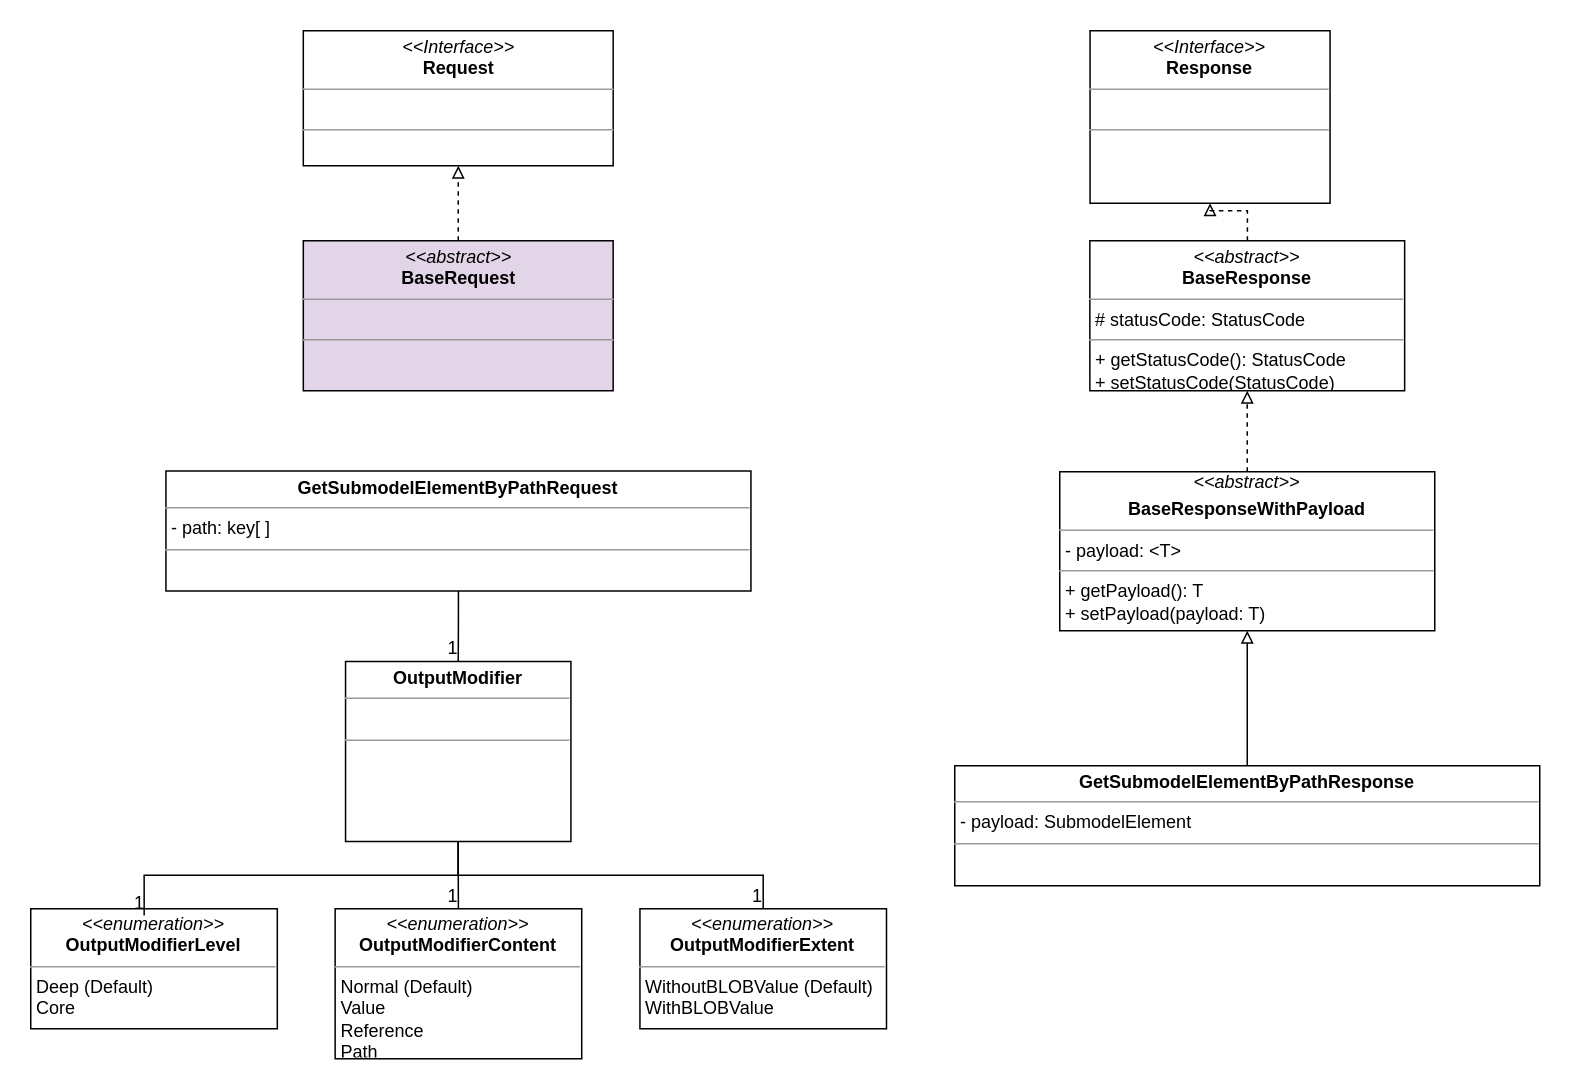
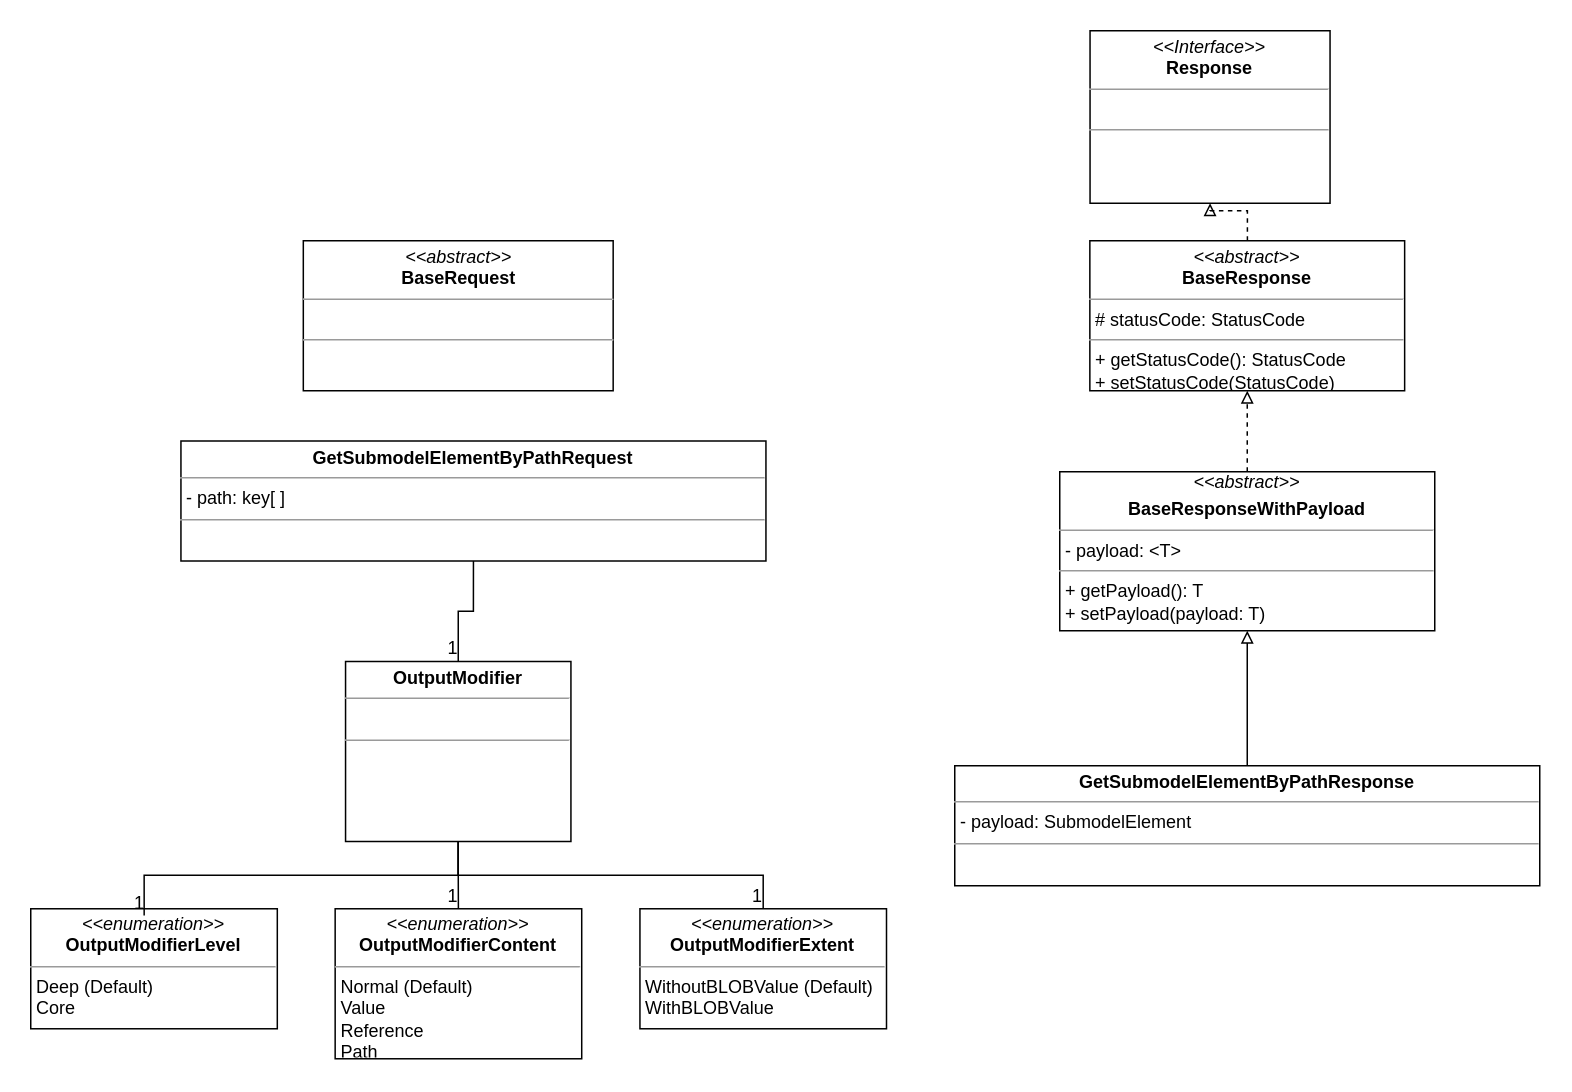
  <mxCell id="0" />
  <mxCell id="1" parent="0" />
- <mxCell id="2" value="&lt;p style=&quot;margin: 0px ; margin-top: 4px ; text-align: center&quot;&gt;&lt;i&gt;&amp;lt;&amp;lt;Interface&amp;gt;&amp;gt;&lt;/i&gt;&lt;br&gt;&lt;b&gt;Request&lt;/b&gt;&lt;/p&gt;&lt;hr size=&quot;1&quot;&gt;&lt;p style=&quot;margin: 0px ; margin-left: 4px&quot;&gt;&lt;br&gt;&lt;/p&gt;&lt;hr size=&quot;1&quot;&gt;&lt;p style=&quot;margin: 0px ; margin-left: 4px&quot;&gt;&lt;br&gt;&lt;/p&gt;" style="verticalAlign=top;align=left;overflow=fill;fontSize=12;fontFamily=Helvetica;html=1;" parent="1" vertex="1"><mxGeometry x="201.71" y="20" width="206.57" height="90" as="geometry" /></mxCell>
  <mxCell id="3" style="edgeStyle=orthogonalEdgeStyle;rounded=0;orthogonalLoop=1;jettySize=auto;html=1;exitX=0.5;exitY=1;exitDx=0;exitDy=0;" parent="1" edge="1"><mxGeometry relative="1" as="geometry"><mxPoint x="104.835" y="685.4" as="sourcePoint" /><mxPoint x="104.835" y="685.4" as="targetPoint" /></mxGeometry></mxCell>
  <mxCell id="4" style="edgeStyle=orthogonalEdgeStyle;rounded=0;orthogonalLoop=1;jettySize=auto;html=1;entryX=0.5;entryY=1;entryDx=0;entryDy=0;endArrow=block;endFill=0;exitX=0.5;exitY=0;exitDx=0;exitDy=0;" parent="1" source="20" target="26" edge="1"><mxGeometry relative="1" as="geometry"><mxPoint x="771" y="260" as="targetPoint" /><mxPoint x="771" y="314" as="sourcePoint" /></mxGeometry></mxCell>
- <mxCell id="5" style="edgeStyle=orthogonalEdgeStyle;rounded=0;orthogonalLoop=1;jettySize=auto;html=1;entryX=0.5;entryY=1;entryDx=0;entryDy=0;endArrow=block;endFill=0;dashed=1;" parent="1" source="6" target="2" edge="1"><mxGeometry relative="1" as="geometry" /></mxCell>
- <mxCell id="6" value="&lt;p style=&quot;margin: 0px ; margin-top: 4px ; text-align: center&quot;&gt;&lt;i&gt;&amp;lt;&amp;lt;abstract&amp;gt;&amp;gt;&lt;/i&gt;&lt;br&gt;&lt;b&gt;BaseRequest&lt;/b&gt;&lt;/p&gt;&lt;hr size=&quot;1&quot;&gt;&lt;p style=&quot;margin: 0px ; margin-left: 4px&quot;&gt;&lt;br&gt;&lt;/p&gt;&lt;hr size=&quot;1&quot;&gt;&lt;p style=&quot;margin: 0px ; margin-left: 4px&quot;&gt;&lt;br&gt;&lt;/p&gt;" style="verticalAlign=top;align=left;overflow=fill;fontSize=12;fontFamily=Helvetica;html=1;fillColor=#e1d5e7;" parent="1" vertex="1"><mxGeometry x="201.71" y="160" width="206.57" height="100" as="geometry" /></mxCell>
+ <mxCell id="6" value="&lt;p style=&quot;margin: 0px ; margin-top: 4px ; text-align: center&quot;&gt;&lt;i&gt;&amp;lt;&amp;lt;abstract&amp;gt;&amp;gt;&lt;/i&gt;&lt;br&gt;&lt;b&gt;BaseRequest&lt;/b&gt;&lt;/p&gt;&lt;hr size=&quot;1&quot;&gt;&lt;p style=&quot;margin: 0px ; margin-left: 4px&quot;&gt;&lt;br&gt;&lt;/p&gt;&lt;hr size=&quot;1&quot;&gt;&lt;p style=&quot;margin: 0px ; margin-left: 4px&quot;&gt;&lt;br&gt;&lt;/p&gt;" style="verticalAlign=top;align=left;overflow=fill;fontSize=12;fontFamily=Helvetica;html=1;" parent="1" vertex="1"><mxGeometry x="201.71" y="160" width="206.57" height="100" as="geometry" /></mxCell>
  <mxCell id="7" value="&lt;p style=&quot;margin: 0px ; margin-top: 4px ; text-align: center&quot;&gt;&lt;b&gt;OutputModifier&lt;/b&gt;&lt;br&gt;&lt;/p&gt;&lt;hr size=&quot;1&quot;&gt;&lt;p style=&quot;margin: 0px ; margin-left: 4px&quot;&gt;&lt;br&gt;&lt;/p&gt;&lt;hr size=&quot;1&quot;&gt;&lt;p style=&quot;margin: 0px ; margin-left: 4px&quot;&gt;&lt;br&gt;&lt;/p&gt;" style="verticalAlign=top;align=left;overflow=fill;fontSize=12;fontFamily=Helvetica;html=1;" parent="1" vertex="1"><mxGeometry x="229.87" y="440.5" width="150.25" height="120" as="geometry" /></mxCell>
  <mxCell id="8" value="&lt;p style=&quot;margin: 0px ; margin-top: 4px ; text-align: center&quot;&gt;&lt;i&gt;&amp;lt;&amp;lt;enumeration&amp;gt;&amp;gt;&lt;/i&gt;&lt;br&gt;&lt;b&gt;OutputModifier&lt;/b&gt;&lt;b&gt;Level&lt;/b&gt;&lt;/p&gt;&lt;hr size=&quot;1&quot;&gt;&lt;p style=&quot;margin: 0px ; margin-left: 4px&quot;&gt;Deep (Default)&lt;br&gt;Core&lt;/p&gt;&lt;hr size=&quot;1&quot;&gt;&lt;p style=&quot;margin: 0px ; margin-left: 4px&quot;&gt;&lt;br&gt;&lt;/p&gt;" style="verticalAlign=top;align=left;overflow=fill;fontSize=12;fontFamily=Helvetica;html=1;" parent="1" vertex="1"><mxGeometry x="20" y="605.35" width="164.37" height="80" as="geometry" /></mxCell>
  <mxCell id="9" style="edgeStyle=orthogonalEdgeStyle;rounded=0;orthogonalLoop=1;jettySize=auto;html=1;exitX=0.5;exitY=1;exitDx=0;exitDy=0;" parent="1" edge="1"><mxGeometry relative="1" as="geometry"><mxPoint x="104.835" y="685.9" as="sourcePoint" /><mxPoint x="104.835" y="685.9" as="targetPoint" /></mxGeometry></mxCell>
  <mxCell id="10" value="&lt;p style=&quot;margin: 0px ; margin-top: 4px ; text-align: center&quot;&gt;&lt;i&gt;&amp;lt;&amp;lt;enumeration&amp;gt;&amp;gt;&lt;/i&gt;&lt;br&gt;&lt;b&gt;OutputModifier&lt;/b&gt;&lt;b&gt;Content&lt;/b&gt;&lt;/p&gt;&lt;hr size=&quot;1&quot;&gt;&lt;p style=&quot;margin: 0px ; margin-left: 4px&quot;&gt;Normal (Default)&lt;br&gt;Value&lt;/p&gt;&lt;p style=&quot;margin: 0px ; margin-left: 4px&quot;&gt;Reference&lt;/p&gt;&lt;p style=&quot;margin: 0px ; margin-left: 4px&quot;&gt;Path&lt;/p&gt;&lt;hr size=&quot;1&quot;&gt;&lt;p style=&quot;margin: 0px ; margin-left: 4px&quot;&gt;&lt;br&gt;&lt;/p&gt;" style="verticalAlign=top;align=left;overflow=fill;fontSize=12;fontFamily=Helvetica;html=1;" parent="1" vertex="1"><mxGeometry x="222.94" y="605.35" width="164.37" height="100" as="geometry" /></mxCell>
  <mxCell id="11" value="&lt;p style=&quot;margin: 0px ; margin-top: 4px ; text-align: center&quot;&gt;&lt;i&gt;&amp;lt;&amp;lt;enumeration&amp;gt;&amp;gt;&lt;/i&gt;&lt;br&gt;&lt;b&gt;OutputModifier&lt;/b&gt;&lt;b&gt;Extent&lt;/b&gt;&lt;/p&gt;&lt;hr size=&quot;1&quot;&gt;&lt;p style=&quot;margin: 0px ; margin-left: 4px&quot;&gt;WithoutBLOBValue (Default)&lt;br&gt;WithBLOBValue&lt;/p&gt;&lt;hr size=&quot;1&quot;&gt;&lt;p style=&quot;margin: 0px ; margin-left: 4px&quot;&gt;&lt;br&gt;&lt;/p&gt;" style="verticalAlign=top;align=left;overflow=fill;fontSize=12;fontFamily=Helvetica;html=1;" parent="1" vertex="1"><mxGeometry x="426.13" y="605.35" width="164.37" height="80" as="geometry" /></mxCell>
  <mxCell id="12" value="" style="endArrow=none;html=1;rounded=0;entryX=0.5;entryY=0;entryDx=0;entryDy=0;exitX=0.5;exitY=1;exitDx=0;exitDy=0;edgeStyle=orthogonalEdgeStyle;" parent="1" source="21" target="7" edge="1"><mxGeometry relative="1" as="geometry"><mxPoint x="313" y="394" as="sourcePoint" /><mxPoint x="478.28" y="460.5" as="targetPoint" /></mxGeometry></mxCell>
  <mxCell id="13" value="1" style="resizable=0;html=1;align=right;verticalAlign=bottom;" parent="12" connectable="0" vertex="1"><mxGeometry x="1" relative="1" as="geometry" /></mxCell>
  <mxCell id="14" value="" style="endArrow=none;html=1;rounded=0;edgeStyle=orthogonalEdgeStyle;exitX=0.5;exitY=1;exitDx=0;exitDy=0;" parent="1" source="7" target="10" edge="1"><mxGeometry relative="1" as="geometry"><mxPoint x="458.28" y="520.5" as="sourcePoint" /><mxPoint x="618.28" y="520.5" as="targetPoint" /></mxGeometry></mxCell>
  <mxCell id="15" value="1" style="resizable=0;html=1;align=right;verticalAlign=bottom;" parent="14" connectable="0" vertex="1"><mxGeometry x="1" relative="1" as="geometry" /></mxCell>
  <mxCell id="16" value="" style="endArrow=none;html=1;rounded=0;edgeStyle=orthogonalEdgeStyle;exitX=0.5;exitY=1;exitDx=0;exitDy=0;" parent="1" source="7" target="11" edge="1"><mxGeometry relative="1" as="geometry"><mxPoint x="458.28" y="550.5" as="sourcePoint" /><mxPoint x="618.28" y="550.5" as="targetPoint" /></mxGeometry></mxCell>
  <mxCell id="17" value="1" style="resizable=0;html=1;align=right;verticalAlign=bottom;" parent="16" connectable="0" vertex="1"><mxGeometry x="1" relative="1" as="geometry" /></mxCell>
  <mxCell id="18" value="" style="endArrow=none;html=1;rounded=0;edgeStyle=orthogonalEdgeStyle;entryX=0.46;entryY=0.057;entryDx=0;entryDy=0;entryPerimeter=0;exitX=0.5;exitY=1;exitDx=0;exitDy=0;" parent="1" source="7" target="8" edge="1"><mxGeometry relative="1" as="geometry"><mxPoint x="308.28" y="500.5" as="sourcePoint" /><mxPoint x="468.28" y="500.5" as="targetPoint" /></mxGeometry></mxCell>
  <mxCell id="19" value="1" style="resizable=0;html=1;align=right;verticalAlign=bottom;" parent="18" connectable="0" vertex="1"><mxGeometry x="1" relative="1" as="geometry" /></mxCell>
  <mxCell id="20" value="&lt;p style=&quot;margin: 0px ; margin-top: 4px ; text-align: center&quot;&gt;&lt;b&gt;GetSubmodelElementByPathResponse&lt;/b&gt;&lt;br&gt;&lt;/p&gt;&lt;hr size=&quot;1&quot;&gt;&lt;p style=&quot;margin: 0px ; margin-left: 4px&quot;&gt;- payload: SubmodelElement&lt;/p&gt;&lt;hr size=&quot;1&quot;&gt;&lt;p style=&quot;margin: 0px ; margin-left: 4px&quot;&gt;&lt;br&gt;&lt;/p&gt;" style="verticalAlign=top;align=left;overflow=fill;fontSize=12;fontFamily=Helvetica;html=1;" parent="1" vertex="1"><mxGeometry x="636" y="510" width="390" height="80" as="geometry" /></mxCell>
- <mxCell id="21" value="&lt;p style=&quot;margin: 0px ; margin-top: 4px ; text-align: center&quot;&gt;&lt;b&gt;GetSubmodelElementByPathRequest&lt;/b&gt;&lt;br&gt;&lt;/p&gt;&lt;hr size=&quot;1&quot;&gt;&lt;p style=&quot;margin: 0px ; margin-left: 4px&quot;&gt;&lt;span&gt;- path: key[ ]&lt;/span&gt;&lt;/p&gt;&lt;hr size=&quot;1&quot;&gt;&lt;p style=&quot;margin: 0px ; margin-left: 4px&quot;&gt;&lt;br&gt;&lt;/p&gt;" style="verticalAlign=top;align=left;overflow=fill;fontSize=12;fontFamily=Helvetica;html=1;" parent="1" vertex="1"><mxGeometry x="110.13" y="313.5" width="390" height="80" as="geometry" /></mxCell>
+ <mxCell id="21" value="&lt;p style=&quot;margin: 0px ; margin-top: 4px ; text-align: center&quot;&gt;&lt;b&gt;GetSubmodelElementByPathRequest&lt;/b&gt;&lt;br&gt;&lt;/p&gt;&lt;hr size=&quot;1&quot;&gt;&lt;p style=&quot;margin: 0px ; margin-left: 4px&quot;&gt;&lt;span&gt;- path: key[ ]&lt;/span&gt;&lt;/p&gt;&lt;hr size=&quot;1&quot;&gt;&lt;p style=&quot;margin: 0px ; margin-left: 4px&quot;&gt;&lt;br&gt;&lt;/p&gt;" style="verticalAlign=top;align=left;overflow=fill;fontSize=12;fontFamily=Helvetica;html=1;" parent="1" vertex="1"><mxGeometry x="120.13" y="293.5" width="390" height="80" as="geometry" /></mxCell>
  <mxCell id="22" value="&lt;p style=&quot;margin: 0px ; margin-top: 4px ; text-align: center&quot;&gt;&lt;i&gt;&amp;lt;&amp;lt;Interface&amp;gt;&amp;gt;&lt;/i&gt;&lt;br&gt;&lt;b&gt;Response&lt;/b&gt;&lt;/p&gt;&lt;hr size=&quot;1&quot;&gt;&lt;p style=&quot;margin: 0px ; margin-left: 4px&quot;&gt;&lt;br&gt;&lt;/p&gt;&lt;hr size=&quot;1&quot;&gt;&lt;p style=&quot;margin: 0px ; margin-left: 4px&quot;&gt;&lt;br&gt;&lt;/p&gt;" style="verticalAlign=top;align=left;overflow=fill;fontSize=12;fontFamily=Helvetica;html=1;" parent="1" vertex="1"><mxGeometry x="726.2" y="20" width="160" height="115" as="geometry" /></mxCell>
  <mxCell id="23" style="edgeStyle=orthogonalEdgeStyle;rounded=0;orthogonalLoop=1;jettySize=auto;html=1;entryX=0.5;entryY=1;entryDx=0;entryDy=0;endArrow=block;endFill=0;dashed=1;" parent="1" source="24" target="22" edge="1"><mxGeometry relative="1" as="geometry" /></mxCell>
  <mxCell id="24" value="&lt;p style=&quot;margin: 0px ; margin-top: 4px ; text-align: center&quot;&gt;&lt;i&gt;&amp;lt;&amp;lt;abstract&amp;gt;&amp;gt;&lt;/i&gt;&lt;br&gt;&lt;b&gt;BaseResponse&lt;/b&gt;&lt;/p&gt;&lt;hr size=&quot;1&quot;&gt;&lt;p style=&quot;margin: 0px ; margin-left: 4px&quot;&gt;# statusCode: StatusCode&lt;/p&gt;&lt;hr size=&quot;1&quot;&gt;&lt;p style=&quot;margin: 0px ; margin-left: 4px&quot;&gt;+ getStatusCode(): StatusCode&lt;br&gt;+ setStatusCode(StatusCode)&lt;/p&gt;" style="verticalAlign=top;align=left;overflow=fill;fontSize=12;fontFamily=Helvetica;html=1;" parent="1" vertex="1"><mxGeometry x="726.07" y="160" width="209.86" height="100" as="geometry" /></mxCell>
  <mxCell id="25" style="edgeStyle=orthogonalEdgeStyle;rounded=0;orthogonalLoop=1;jettySize=auto;html=1;entryX=0.5;entryY=1;entryDx=0;entryDy=0;endArrow=block;endFill=0;dashed=1;" parent="1" source="26" target="24" edge="1"><mxGeometry relative="1" as="geometry"><mxPoint x="831.14" y="300" as="targetPoint" /></mxGeometry></mxCell>
  <mxCell id="26" value="&lt;div style=&quot;text-align: center&quot;&gt;&lt;i&gt;&amp;lt;&amp;lt;abstract&amp;gt;&amp;gt;&lt;/i&gt;&lt;/div&gt;&lt;p style=&quot;margin: 0px ; margin-top: 4px ; text-align: center&quot;&gt;&lt;b&gt;BaseResponseWithPayload&lt;/b&gt;&lt;br&gt;&lt;/p&gt;&lt;hr size=&quot;1&quot;&gt;&lt;p style=&quot;margin: 0px ; margin-left: 4px&quot;&gt;- payload: &amp;lt;T&amp;gt;&lt;/p&gt;&lt;hr size=&quot;1&quot;&gt;&lt;p style=&quot;margin: 0px ; margin-left: 4px&quot;&gt;+ getPayload(): T&lt;/p&gt;&lt;p style=&quot;margin: 0px ; margin-left: 4px&quot;&gt;+ setPayload(payload: T)&lt;/p&gt;" style="verticalAlign=top;align=left;overflow=fill;fontSize=12;fontFamily=Helvetica;html=1;" parent="1" vertex="1"><mxGeometry x="706" y="314" width="250" height="106" as="geometry" /></mxCell>
